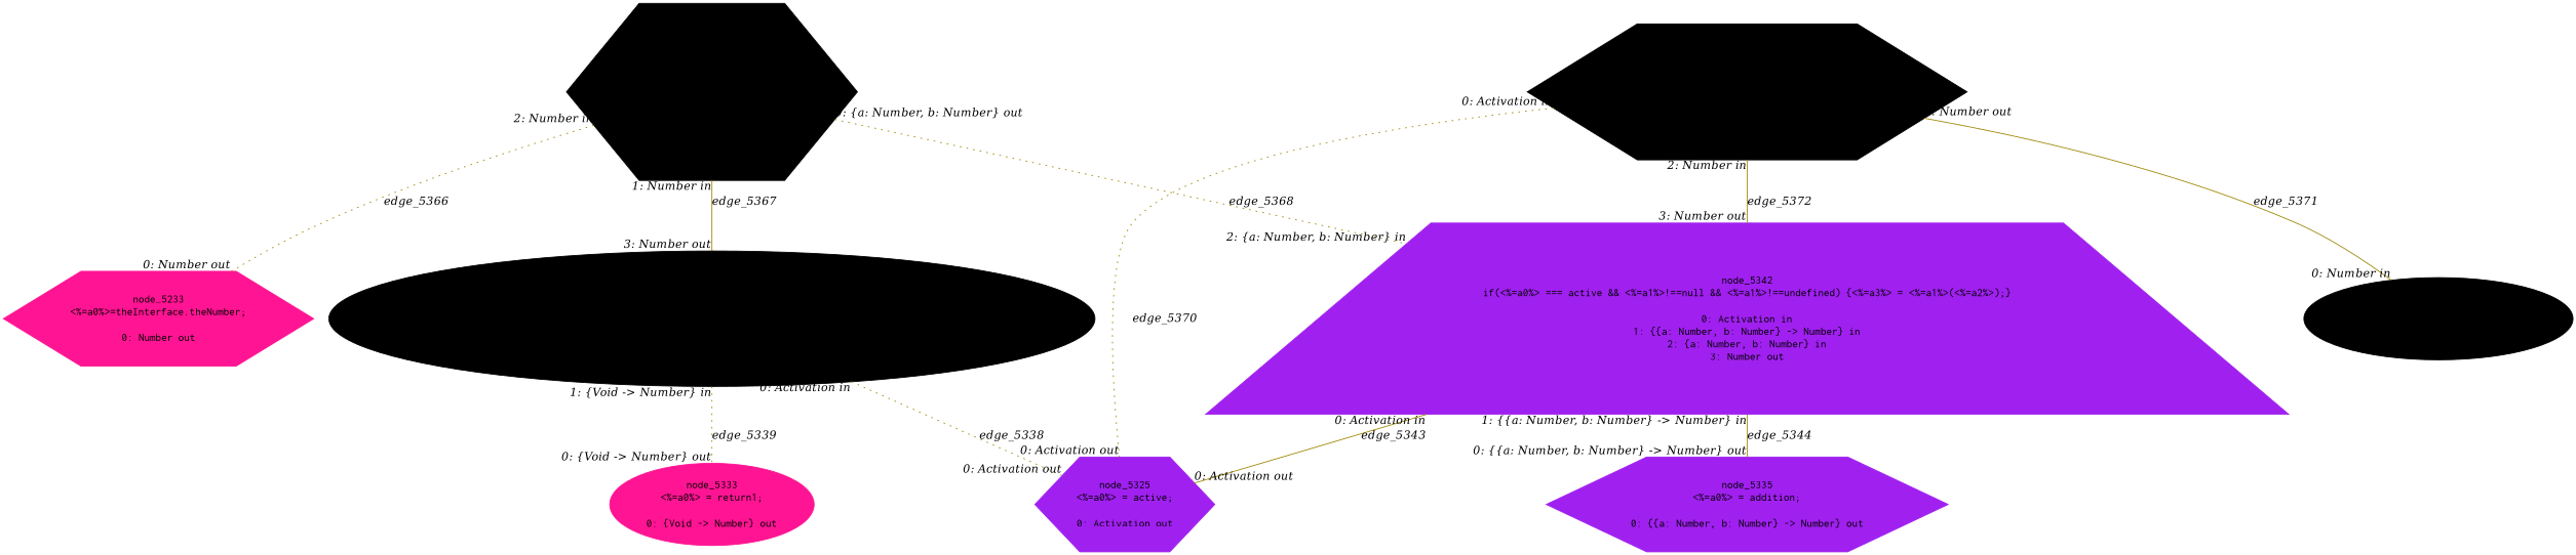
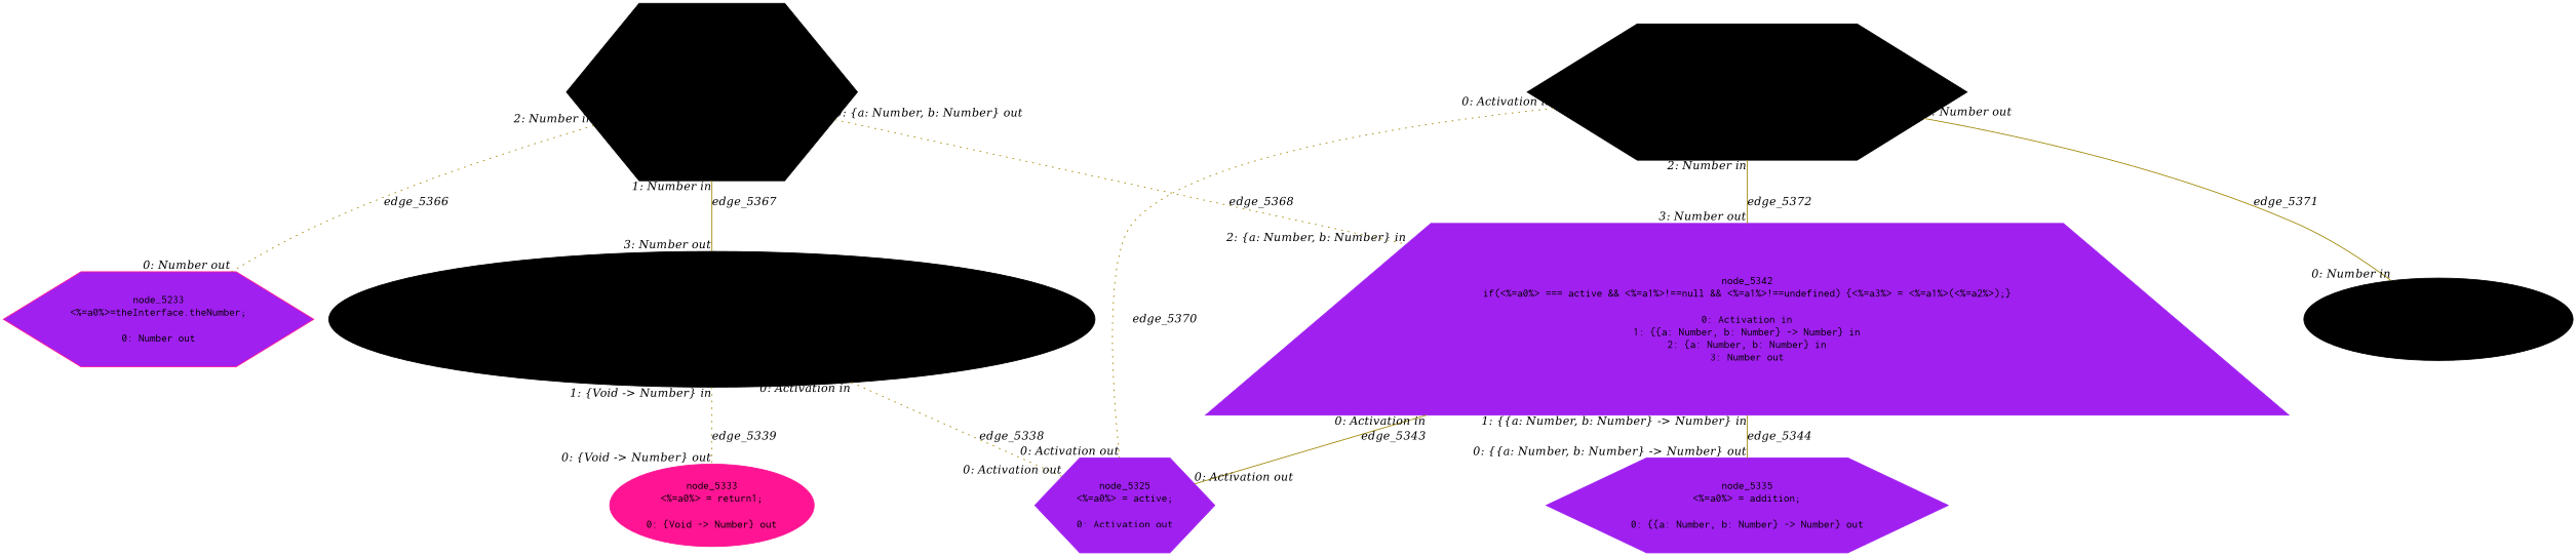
  digraph {
    node [color=black fontname=Courier shape=hexagon style=filled]
    edge [arrowHead=none arrowsize=1 color="#9d8400" dir=none fontname="Times-Italic" headlabel="0: Activation out" taillabel="0: Activation in" style=dotted]
-   n1 [color=deeppink label="node_5233\n<%=a0%>=theInterface.theNumber;\n\n0: Number out"]
+   n1 [color=deeppink label="node_5233\n<%=a0%>=theInterface.theNumber;\n\n0: Number out" fillcolor=purple]
    n2 [label="node_5235\ntheInterface.theResult=<%=a0%>;\n\n0: Number in" shape=ellipse]
    n3 [color=purple label="node_5325\n<%=a0%> = active;\n\n0: Activation out"]
    n4 [color=deeppink label="node_5333\n<%=a0%> = return1;\n\n0: {Void -> Number} out" shape=ellipse]
    n5 [color=purple label="node_5335\n<%=a0%> = addition;\n\n0: {{a: Number, b: Number} -> Number} out"]
    n6 [label="node_5337\nif(<%=a0%> === active && <%=a1%>!==null && <%=a1%>!==undefined) {<%=a3%> = <%=a1%>(<%=a2%>);}\n\n0: Activation in\n1: {Void -> Number} in\n2: Void in\n3: Number out" shape=ellipse]
    n7 [color=purple label="node_5342\nif(<%=a0%> === active && <%=a1%>!==null && <%=a1%>!==undefined) {<%=a3%> = <%=a1%>(<%=a2%>);}\n\n0: Activation in\n1: {{a: Number, b: Number} -> Number} in\n2: {a: Number, b: Number} in\n3: Number out" shape=trapezium]
    n8 [label="node_5365\n<%=a0%> = {};\n<%=a0%>['a'] = <%=a1%>;\n<%=a0%>['b'] = <%=a2%>;\n\n0: {a: Number, b: Number} out\n1: Number in\n2: Number in"]
    n9 [label="node_5369\nif(<%=a0%> !== inactive) {<%=a1%> = <%=a2%>;}\n\n0: Activation in\n1: Number out\n2: Number in"]
    n6 -> n3 [label=edge_5338]
    n6 -> n4 [headlabel="0: {Void -> Number} out" label=edge_5339 taillabel="1: {Void -> Number} in"]
    n7 -> n3 [label=edge_5343 style=solid]
    n7 -> n5 [headlabel="0: {{a: Number, b: Number} -> Number} out" label=edge_5344 taillabel="1: {{a: Number, b: Number} -> Number} in" style=solid]
    n8 -> n1 [headlabel="0: Number out" label=edge_5366 taillabel="2: Number in"]
    n8 -> n6 [headlabel="3: Number out" label=edge_5367 taillabel="1: Number in" style=solid]
    n8 -> n7 [headlabel="2: {a: Number, b: Number} in" label=edge_5368 taillabel="0: {a: Number, b: Number} out"]
    n9 -> n2 [headlabel="0: Number in" label=edge_5371 taillabel="1: Number out" style=solid]
    n9 -> n3 [label=edge_5370]
    n9 -> n7 [headlabel="3: Number out" label=edge_5372 taillabel="2: Number in" style=solid]
  }
